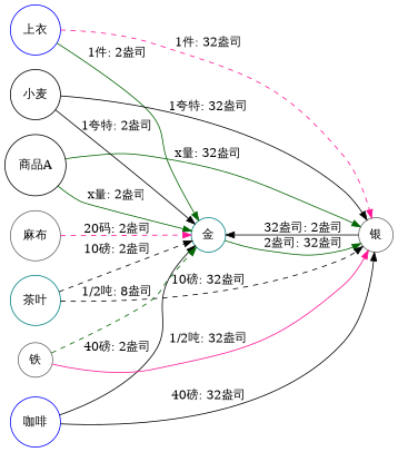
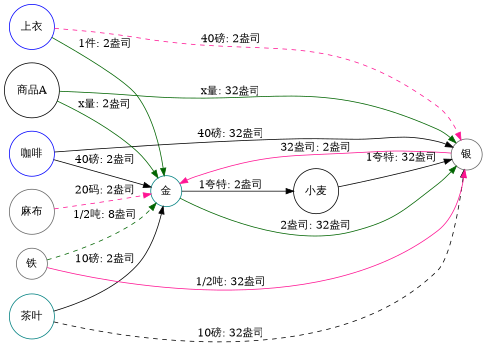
  digraph {
    rankdir=LR
    node [color=gray40 shape=circle]
    edge [color=black style=solid]
    "上衣" [color=blue]
    "金" [color=teal]
    "银"
    "咖啡" [color=blue]
    "商品A" [color=black]
    "小麦" [color=black]
    "茶叶" [color=teal]
    "铁"
    "麻布"
    "上衣" -> "金" [color=darkgreen label="1件: 2盎司"]
-   "上衣" -> "银" [color=deeppink label="1件: 32盎司" style=dashed]
+   "上衣" -> "银" [color=deeppink label="40磅: 2盎司" style=dashed]
    "金" -> "银" [color=darkgreen label="2盎司: 32盎司"]
-   "银" -> "金" [label="32盎司: 2盎司"]
+   "银" -> "金" [color=deeppink label="32盎司: 2盎司"]
    "咖啡" -> "金" [label="40磅: 2盎司"]
    "咖啡" -> "银" [label="40磅: 32盎司"]
    "商品A" -> "金" [color=darkgreen label="x量: 2盎司"]
    "商品A" -> "银" [color=darkgreen label="x量: 32盎司"]
-   "小麦" -> "金" [label="1夸特: 2盎司"]
+   "金" -> "小麦" [label="1夸特: 2盎司"]
    "小麦" -> "银" [label="1夸特: 32盎司"]
-   "茶叶" -> "金" [label="10磅: 2盎司" style=dashed]
+   "茶叶" -> "金" [label="10磅: 2盎司"]
    "茶叶" -> "银" [label="10磅: 32盎司" style=dashed]
    "铁" -> "金" [color=darkgreen label="1/2吨: 8盎司" style=dashed]
    "铁" -> "银" [color=deeppink label="1/2吨: 32盎司"]
    "麻布" -> "金" [color=deeppink label="20码: 2盎司" style=dashed]
  }
